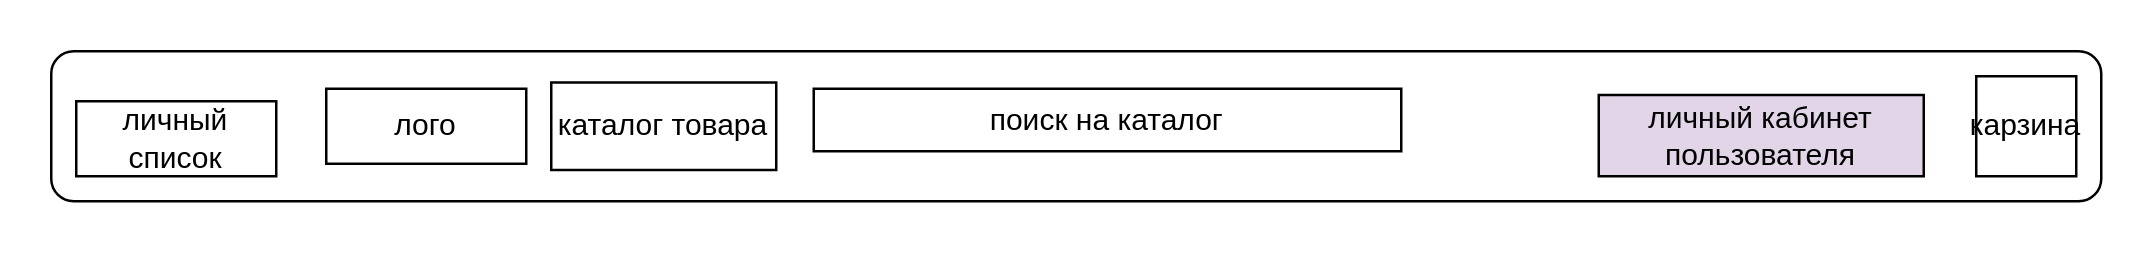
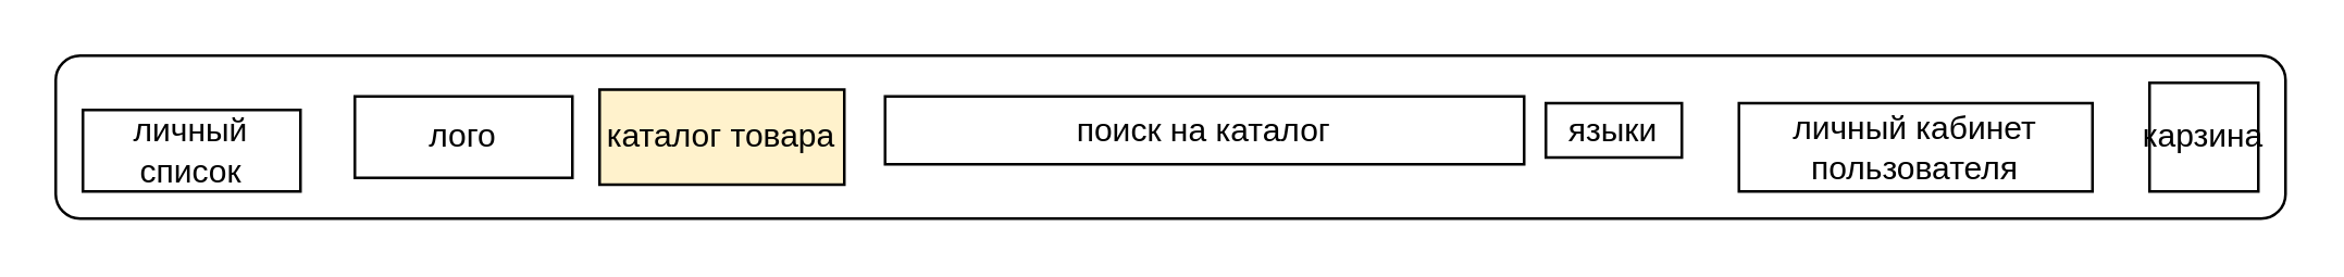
  <mxCell id="0" />
  <mxCell id="1" parent="0" />
  <mxCell id="2" value="" style="rounded=1;whiteSpace=wrap;html=1;" vertex="1" parent="1"><mxGeometry y="20" width="820" height="60" as="geometry" x="20" /></mxCell>
  <mxCell id="3" value="лого" style="rounded=0;whiteSpace=wrap;html=1;" vertex="1" parent="1"><mxGeometry x="130" y="35" width="80" height="30" as="geometry" /></mxCell>
  <mxCell id="4" value="личный список" style="rounded=0;whiteSpace=wrap;html=1;" vertex="1" parent="1"><mxGeometry x="30" y="40" width="80" height="30" as="geometry" /></mxCell>
- <mxCell id="5" value="каталог товара" style="rounded=0;whiteSpace=wrap;html=1;" vertex="1" parent="1"><mxGeometry x="220" y="32.5" width="90" height="35" as="geometry" /></mxCell>
+ <mxCell id="5" value="каталог товара" style="rounded=0;whiteSpace=wrap;html=1;fillColor=#fff2cc;" vertex="1" parent="1"><mxGeometry x="220" y="32.5" width="90" height="35" as="geometry" /></mxCell>
  <mxCell id="6" value="поиск на каталог" style="rounded=0;whiteSpace=wrap;html=1;" vertex="1" parent="1"><mxGeometry x="325" y="35" width="235" height="25" as="geometry" /></mxCell>
- <mxCell id="8" value="личный кабинет пользователя" style="rounded=0;whiteSpace=wrap;html=1;fillColor=#e1d5e7;" vertex="1" parent="1"><mxGeometry x="639" y="37.5" width="130" height="32.5" as="geometry" /></mxCell>
+ <mxCell id="7" value="языки" style="rounded=0;whiteSpace=wrap;html=1;" vertex="1" parent="1"><mxGeometry x="568" y="37.5" width="50" height="20" as="geometry" /></mxCell>
+ <mxCell id="8" value="личный кабинет пользователя" style="rounded=0;whiteSpace=wrap;html=1;" vertex="1" parent="1"><mxGeometry x="639" y="37.5" width="130" height="32.5" as="geometry" /></mxCell>
  <mxCell id="9" value="карзина" style="rounded=0;whiteSpace=wrap;html=1;" vertex="1" parent="1"><mxGeometry x="790" y="30" width="40" height="40" as="geometry" /></mxCell>
